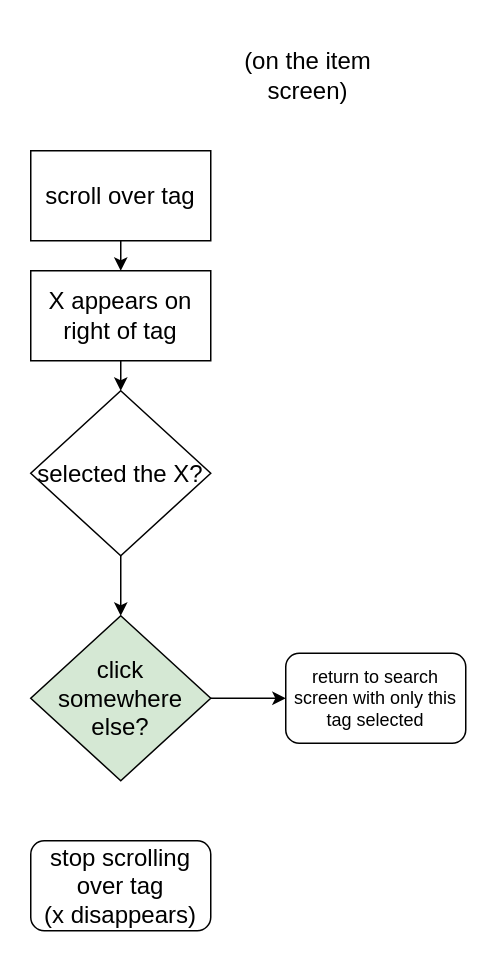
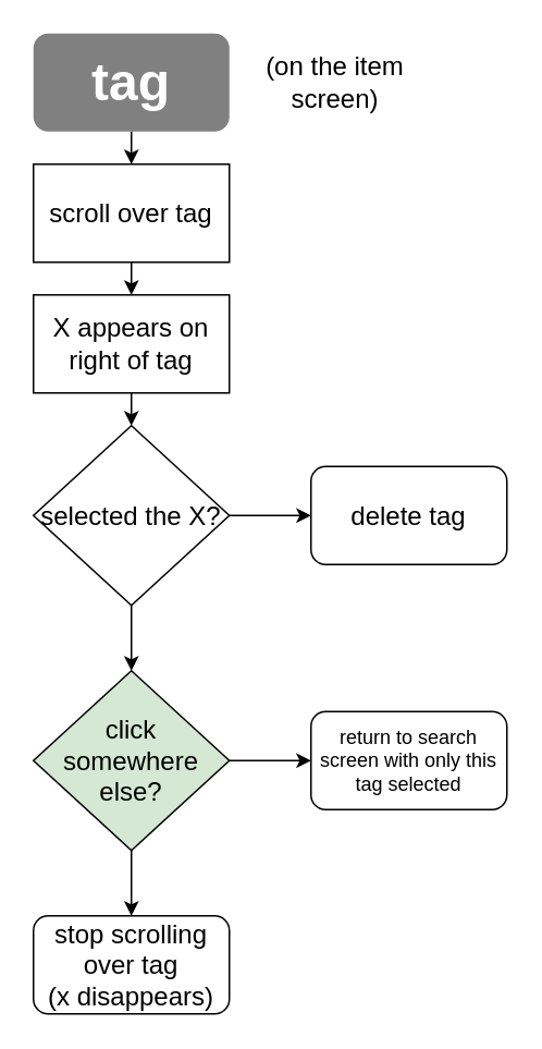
  <mxCell id="0" />
  <mxCell id="1" parent="0" />
+ <mxCell id="2" style="edgeStyle=orthogonalEdgeStyle;rounded=0;orthogonalLoop=1;jettySize=auto;html=1;exitX=0.5;exitY=1;exitDx=0;exitDy=0;entryX=0.5;entryY=0;entryDx=0;entryDy=0;fontColor=#000000;" edge="1" parent="1" source="3" target="5"><mxGeometry relative="1" as="geometry" /></mxCell>
+ <mxCell id="3" value="&lt;b&gt;&lt;font style=&quot;font-size: 32px&quot;&gt;tag&lt;/font&gt;&lt;/b&gt;" style="rounded=1;whiteSpace=wrap;html=1;strokeColor=none;fillColor=#808080;fontColor=#FFFFFF;" vertex="1" parent="1"><mxGeometry x="20" y="20" width="120" height="60" as="geometry" /></mxCell>
  <mxCell id="4" style="edgeStyle=orthogonalEdgeStyle;rounded=0;orthogonalLoop=1;jettySize=auto;html=1;exitX=0.5;exitY=1;exitDx=0;exitDy=0;entryX=0.5;entryY=0;entryDx=0;entryDy=0;fontColor=#000000;" edge="1" parent="1" source="5" target="7"><mxGeometry relative="1" as="geometry" /></mxCell>
  <mxCell id="5" value="&lt;font style=&quot;font-size: 16px&quot;&gt;scroll over tag&lt;/font&gt;" style="rounded=0;whiteSpace=wrap;html=1;fillColor=#ffffff;fontColor=#000000;" vertex="1" parent="1"><mxGeometry x="20" y="100" width="120" height="60" as="geometry" /></mxCell>
  <mxCell id="6" style="edgeStyle=orthogonalEdgeStyle;rounded=0;orthogonalLoop=1;jettySize=auto;html=1;exitX=0.5;exitY=1;exitDx=0;exitDy=0;entryX=0.5;entryY=0;entryDx=0;entryDy=0;fontColor=#000000;" edge="1" parent="1" source="7" target="10"><mxGeometry relative="1" as="geometry" /></mxCell>
  <mxCell id="7" value="&lt;div style=&quot;font-size: 16px&quot;&gt;&lt;font style=&quot;font-size: 16px&quot;&gt;X appears on&lt;/font&gt;&lt;/div&gt;&lt;div style=&quot;font-size: 16px&quot;&gt;&lt;font style=&quot;font-size: 16px&quot;&gt;right of tag&lt;/font&gt;&lt;/div&gt;" style="rounded=0;whiteSpace=wrap;html=1;fillColor=#ffffff;fontColor=#000000;" vertex="1" parent="1"><mxGeometry x="20" y="180" width="120" height="60" as="geometry" /></mxCell>
  <mxCell id="8" style="edgeStyle=orthogonalEdgeStyle;rounded=0;orthogonalLoop=1;jettySize=auto;html=1;exitX=0.5;exitY=1;exitDx=0;exitDy=0;fontColor=#000000;entryX=0.5;entryY=0;entryDx=0;entryDy=0;entryPerimeter=0;" edge="1" parent="1" source="10" target="13"><mxGeometry relative="1" as="geometry"><mxPoint x="80" y="400" as="targetPoint" /></mxGeometry></mxCell>
+ <mxCell id="9" style="edgeStyle=orthogonalEdgeStyle;rounded=0;orthogonalLoop=1;jettySize=auto;html=1;exitX=1;exitY=0.5;exitDx=0;exitDy=0;entryX=0;entryY=0.5;entryDx=0;entryDy=0;fontColor=#000000;" edge="1" parent="1" source="10" target="14"><mxGeometry relative="1" as="geometry" /></mxCell>
  <mxCell id="10" value="&lt;font style=&quot;font-size: 16px&quot;&gt;selected the X?&lt;/font&gt;" style="rhombus;whiteSpace=wrap;html=1;fillColor=#ffffff;fontColor=#000000;" vertex="1" parent="1"><mxGeometry x="20" y="260" width="120" height="110" as="geometry" /></mxCell>
+ <mxCell id="11" style="edgeStyle=orthogonalEdgeStyle;rounded=0;orthogonalLoop=1;jettySize=auto;html=1;exitX=0.5;exitY=1;exitDx=0;exitDy=0;entryX=0.5;entryY=0;entryDx=0;entryDy=0;fontColor=#000000;" edge="1" parent="1" source="13" target="17"><mxGeometry relative="1" as="geometry" /></mxCell>
  <mxCell id="12" style="edgeStyle=orthogonalEdgeStyle;rounded=0;orthogonalLoop=1;jettySize=auto;html=1;exitX=1;exitY=0.5;exitDx=0;exitDy=0;entryX=0;entryY=0.5;entryDx=0;entryDy=0;fontColor=#000000;" edge="1" parent="1" source="13" target="16"><mxGeometry relative="1" as="geometry" /></mxCell>
  <mxCell id="13" value="&lt;font style=&quot;font-size: 16px&quot;&gt;click somewhere else?&lt;/font&gt;" style="rhombus;whiteSpace=wrap;html=1;fillColor=#d5e8d4;fontColor=#000000;" vertex="1" parent="1"><mxGeometry x="20" y="410" width="120" height="110" as="geometry" /></mxCell>
+ <mxCell id="14" value="&lt;font style=&quot;font-size: 16px&quot;&gt;delete tag&lt;/font&gt;" style="rounded=1;whiteSpace=wrap;html=1;fillColor=#ffffff;fontColor=#000000;" vertex="1" parent="1"><mxGeometry x="190" y="285" width="120" height="60" as="geometry" /></mxCell>
  <mxCell id="15" value="&lt;font style=&quot;font-size: 16px&quot;&gt;(on the item screen)&lt;/font&gt;" style="text;html=1;strokeColor=none;fillColor=none;align=center;verticalAlign=middle;whiteSpace=wrap;rounded=0;fontColor=#000000;" vertex="1" parent="1"><mxGeometry x="150" y="30" width="110" height="40" as="geometry" /></mxCell>
  <mxCell id="16" value="&lt;font style=&quot;font-size: 12px&quot;&gt;return to search screen with only this tag selected&lt;/font&gt;" style="rounded=1;whiteSpace=wrap;html=1;fillColor=#ffffff;fontColor=#000000;" vertex="1" parent="1"><mxGeometry x="190" y="435" width="120" height="60" as="geometry" /></mxCell>
  <mxCell id="17" value="&lt;div&gt;&lt;font style=&quot;font-size: 16px&quot;&gt;stop scrolling over tag&lt;/font&gt; &lt;font style=&quot;font-size: 16px&quot;&gt;&lt;br&gt;&lt;/font&gt;&lt;/div&gt;&lt;div&gt;&lt;font style=&quot;font-size: 16px&quot;&gt;(&lt;/font&gt;&lt;font style=&quot;font-size: 16px&quot;&gt;x disappears)&lt;/font&gt;&lt;/div&gt;" style="rounded=1;whiteSpace=wrap;html=1;fillColor=#ffffff;fontColor=#000000;" vertex="1" parent="1"><mxGeometry x="20" y="560" width="120" height="60" as="geometry" /></mxCell>
